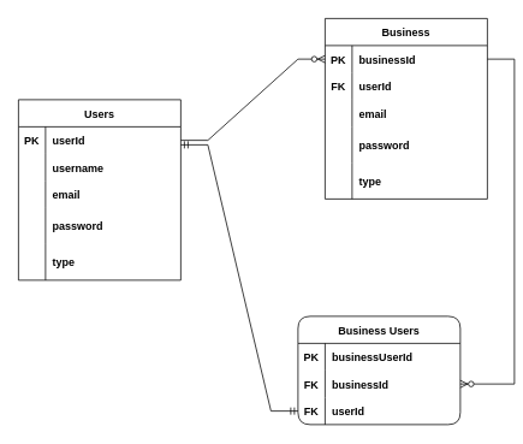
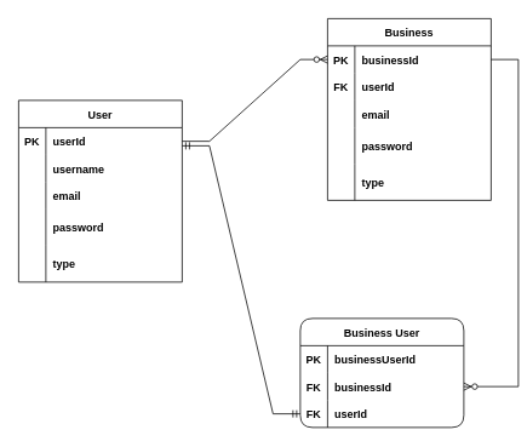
  <mxCell id="0" />
  <mxCell id="1" parent="0" />
- <mxCell id="2" value="Users" style="shape=table;startSize=30;container=1;collapsible=1;childLayout=tableLayout;fixedRows=1;rowLines=0;fontStyle=1;align=center;resizeLast=1;strokeWidth=1;" vertex="1" parent="1"><mxGeometry x="20" y="110" width="180" height="200" as="geometry"><mxRectangle x="80" y="180" width="70" height="30" as="alternateBounds" /></mxGeometry></mxCell>
+ <mxCell id="2" value="User" style="shape=table;startSize=30;container=1;collapsible=1;childLayout=tableLayout;fixedRows=1;rowLines=0;fontStyle=1;align=center;resizeLast=1;strokeWidth=1;" vertex="1" parent="1"><mxGeometry x="20" y="110" width="180" height="200" as="geometry"><mxRectangle x="80" y="180" width="70" height="30" as="alternateBounds" /></mxGeometry></mxCell>
  <mxCell id="3" value="" style="shape=tableRow;horizontal=0;startSize=0;swimlaneHead=0;swimlaneBody=0;fillColor=none;collapsible=0;dropTarget=0;points=[[0,0.5],[1,0.5]];portConstraint=eastwest;top=0;left=0;right=0;bottom=0;strokeColor=default;" vertex="1" parent="2"><mxGeometry y="30" width="180" height="30" as="geometry" /></mxCell>
  <mxCell id="4" value="PK" style="shape=partialRectangle;connectable=0;fillColor=none;top=0;left=0;bottom=0;right=0;editable=1;overflow=hidden;fontStyle=1" vertex="1" parent="3"><mxGeometry width="30" height="30" as="geometry"><mxRectangle width="30" height="30" as="alternateBounds" /></mxGeometry></mxCell>
  <mxCell id="5" value="userId" style="shape=partialRectangle;connectable=0;fillColor=none;top=0;left=0;bottom=0;right=0;align=left;spacingLeft=6;overflow=hidden;fontStyle=1" vertex="1" parent="3"><mxGeometry x="30" width="150" height="30" as="geometry"><mxRectangle width="150" height="30" as="alternateBounds" /></mxGeometry></mxCell>
  <mxCell id="6" value="" style="shape=tableRow;horizontal=0;startSize=0;swimlaneHead=0;swimlaneBody=0;fillColor=none;collapsible=0;dropTarget=0;points=[[0,0.5],[1,0.5]];portConstraint=eastwest;top=0;left=0;right=0;bottom=0;strokeColor=default;" vertex="1" parent="2"><mxGeometry y="60" width="180" height="30" as="geometry" /></mxCell>
  <mxCell id="7" value="" style="shape=partialRectangle;connectable=0;fillColor=none;top=0;left=0;bottom=0;right=0;editable=1;overflow=hidden;" vertex="1" parent="6"><mxGeometry width="30" height="30" as="geometry"><mxRectangle width="30" height="30" as="alternateBounds" /></mxGeometry></mxCell>
  <mxCell id="8" value="username" style="shape=partialRectangle;connectable=0;fillColor=none;top=0;left=0;bottom=0;right=0;align=left;spacingLeft=6;overflow=hidden;fontStyle=1" vertex="1" parent="6"><mxGeometry x="30" width="150" height="30" as="geometry"><mxRectangle width="150" height="30" as="alternateBounds" /></mxGeometry></mxCell>
  <mxCell id="9" value="" style="shape=tableRow;horizontal=0;startSize=0;swimlaneHead=0;swimlaneBody=0;fillColor=none;collapsible=0;dropTarget=0;points=[[0,0.5],[1,0.5]];portConstraint=eastwest;top=0;left=0;right=0;bottom=0;" vertex="1" parent="2"><mxGeometry y="90" width="180" height="30" as="geometry" /></mxCell>
  <mxCell id="10" value="" style="shape=partialRectangle;connectable=0;fillColor=none;top=0;left=0;bottom=0;right=0;editable=1;overflow=hidden;" vertex="1" parent="9"><mxGeometry width="30" height="30" as="geometry"><mxRectangle width="30" height="30" as="alternateBounds" /></mxGeometry></mxCell>
  <mxCell id="11" value="email" style="shape=partialRectangle;connectable=0;fillColor=none;top=0;left=0;bottom=0;right=0;align=left;spacingLeft=6;overflow=hidden;fontStyle=1" vertex="1" parent="9"><mxGeometry x="30" width="150" height="30" as="geometry"><mxRectangle width="150" height="30" as="alternateBounds" /></mxGeometry></mxCell>
  <mxCell id="12" value="" style="shape=tableRow;horizontal=0;startSize=0;swimlaneHead=0;swimlaneBody=0;fillColor=none;collapsible=0;dropTarget=0;points=[[0,0.5],[1,0.5]];portConstraint=eastwest;top=0;left=0;right=0;bottom=0;" vertex="1" parent="2"><mxGeometry y="120" width="180" height="40" as="geometry" /></mxCell>
  <mxCell id="13" value="" style="shape=partialRectangle;connectable=0;fillColor=none;top=0;left=0;bottom=0;right=0;editable=1;overflow=hidden;" vertex="1" parent="12"><mxGeometry width="30" height="40" as="geometry"><mxRectangle width="30" height="40" as="alternateBounds" /></mxGeometry></mxCell>
  <mxCell id="14" value="password" style="shape=partialRectangle;connectable=0;fillColor=none;top=0;left=0;bottom=0;right=0;align=left;spacingLeft=6;overflow=hidden;fontStyle=1" vertex="1" parent="12"><mxGeometry x="30" width="150" height="40" as="geometry"><mxRectangle width="150" height="40" as="alternateBounds" /></mxGeometry></mxCell>
  <mxCell id="15" value="" style="shape=tableRow;horizontal=0;startSize=0;swimlaneHead=0;swimlaneBody=0;fillColor=none;collapsible=0;dropTarget=0;points=[[0,0.5],[1,0.5]];portConstraint=eastwest;top=0;left=0;right=0;bottom=0;" vertex="1" parent="2"><mxGeometry y="160" width="180" height="40" as="geometry" /></mxCell>
  <mxCell id="16" value="" style="shape=partialRectangle;connectable=0;fillColor=none;top=0;left=0;bottom=0;right=0;editable=1;overflow=hidden;" vertex="1" parent="15"><mxGeometry width="30" height="40" as="geometry"><mxRectangle width="30" height="40" as="alternateBounds" /></mxGeometry></mxCell>
  <mxCell id="17" value="type" style="shape=partialRectangle;connectable=0;fillColor=none;top=0;left=0;bottom=0;right=0;align=left;spacingLeft=6;overflow=hidden;fontStyle=1" vertex="1" parent="15"><mxGeometry x="30" width="150" height="40" as="geometry"><mxRectangle width="150" height="40" as="alternateBounds" /></mxGeometry></mxCell>
  <mxCell id="18" value="Business" style="shape=table;startSize=30;container=1;collapsible=1;childLayout=tableLayout;fixedRows=1;rowLines=0;fontStyle=1;align=center;resizeLast=1;" vertex="1" parent="1"><mxGeometry x="360" y="20" width="180" height="200" as="geometry"><mxRectangle x="80" y="180" width="70" height="30" as="alternateBounds" /></mxGeometry></mxCell>
  <mxCell id="19" value="" style="shape=tableRow;horizontal=0;startSize=0;swimlaneHead=0;swimlaneBody=0;fillColor=none;collapsible=0;dropTarget=0;points=[[0,0.5],[1,0.5]];portConstraint=eastwest;top=0;left=0;right=0;bottom=0;" vertex="1" parent="18"><mxGeometry y="30" width="180" height="30" as="geometry" /></mxCell>
  <mxCell id="20" value="PK" style="shape=partialRectangle;connectable=0;fillColor=none;top=0;left=0;bottom=0;right=0;editable=1;overflow=hidden;fontStyle=1" vertex="1" parent="19"><mxGeometry width="30" height="30" as="geometry"><mxRectangle width="30" height="30" as="alternateBounds" /></mxGeometry></mxCell>
  <mxCell id="21" value="businessId" style="shape=partialRectangle;connectable=0;fillColor=none;top=0;left=0;bottom=0;right=0;align=left;spacingLeft=6;overflow=hidden;fontStyle=1" vertex="1" parent="19"><mxGeometry x="30" width="150" height="30" as="geometry"><mxRectangle width="150" height="30" as="alternateBounds" /></mxGeometry></mxCell>
  <mxCell id="22" value="" style="shape=tableRow;horizontal=0;startSize=0;swimlaneHead=0;swimlaneBody=0;fillColor=none;collapsible=0;dropTarget=0;points=[[0,0.5],[1,0.5]];portConstraint=eastwest;top=0;left=0;right=0;bottom=0;" vertex="1" parent="18"><mxGeometry y="60" width="180" height="30" as="geometry" /></mxCell>
  <mxCell id="23" value="FK" style="shape=partialRectangle;connectable=0;fillColor=none;top=0;left=0;bottom=0;right=0;editable=1;overflow=hidden;fontStyle=1" vertex="1" parent="22"><mxGeometry width="30" height="30" as="geometry"><mxRectangle width="30" height="30" as="alternateBounds" /></mxGeometry></mxCell>
  <mxCell id="24" value="userId" style="shape=partialRectangle;connectable=0;fillColor=none;top=0;left=0;bottom=0;right=0;align=left;spacingLeft=6;overflow=hidden;fontStyle=1" vertex="1" parent="22"><mxGeometry x="30" width="150" height="30" as="geometry"><mxRectangle width="150" height="30" as="alternateBounds" /></mxGeometry></mxCell>
  <mxCell id="25" value="" style="shape=tableRow;horizontal=0;startSize=0;swimlaneHead=0;swimlaneBody=0;fillColor=none;collapsible=0;dropTarget=0;points=[[0,0.5],[1,0.5]];portConstraint=eastwest;top=0;left=0;right=0;bottom=0;" vertex="1" parent="18"><mxGeometry y="90" width="180" height="30" as="geometry" /></mxCell>
  <mxCell id="26" value="" style="shape=partialRectangle;connectable=0;fillColor=none;top=0;left=0;bottom=0;right=0;editable=1;overflow=hidden;" vertex="1" parent="25"><mxGeometry width="30" height="30" as="geometry"><mxRectangle width="30" height="30" as="alternateBounds" /></mxGeometry></mxCell>
  <mxCell id="27" value="email" style="shape=partialRectangle;connectable=0;fillColor=none;top=0;left=0;bottom=0;right=0;align=left;spacingLeft=6;overflow=hidden;fontStyle=1" vertex="1" parent="25"><mxGeometry x="30" width="150" height="30" as="geometry"><mxRectangle width="150" height="30" as="alternateBounds" /></mxGeometry></mxCell>
  <mxCell id="28" value="" style="shape=tableRow;horizontal=0;startSize=0;swimlaneHead=0;swimlaneBody=0;fillColor=none;collapsible=0;dropTarget=0;points=[[0,0.5],[1,0.5]];portConstraint=eastwest;top=0;left=0;right=0;bottom=0;" vertex="1" parent="18"><mxGeometry y="120" width="180" height="40" as="geometry" /></mxCell>
  <mxCell id="29" value="" style="shape=partialRectangle;connectable=0;fillColor=none;top=0;left=0;bottom=0;right=0;editable=1;overflow=hidden;" vertex="1" parent="28"><mxGeometry width="30" height="40" as="geometry"><mxRectangle width="30" height="40" as="alternateBounds" /></mxGeometry></mxCell>
  <mxCell id="30" value="password" style="shape=partialRectangle;connectable=0;fillColor=none;top=0;left=0;bottom=0;right=0;align=left;spacingLeft=6;overflow=hidden;fontStyle=1" vertex="1" parent="28"><mxGeometry x="30" width="150" height="40" as="geometry"><mxRectangle width="150" height="40" as="alternateBounds" /></mxGeometry></mxCell>
  <mxCell id="31" value="" style="shape=tableRow;horizontal=0;startSize=0;swimlaneHead=0;swimlaneBody=0;fillColor=none;collapsible=0;dropTarget=0;points=[[0,0.5],[1,0.5]];portConstraint=eastwest;top=0;left=0;right=0;bottom=0;" vertex="1" parent="18"><mxGeometry y="160" width="180" height="40" as="geometry" /></mxCell>
  <mxCell id="32" value="" style="shape=partialRectangle;connectable=0;fillColor=none;top=0;left=0;bottom=0;right=0;editable=1;overflow=hidden;" vertex="1" parent="31"><mxGeometry width="30" height="40" as="geometry"><mxRectangle width="30" height="40" as="alternateBounds" /></mxGeometry></mxCell>
  <mxCell id="33" value="type" style="shape=partialRectangle;connectable=0;fillColor=none;top=0;left=0;bottom=0;right=0;align=left;spacingLeft=6;overflow=hidden;fontStyle=1" vertex="1" parent="31"><mxGeometry x="30" width="150" height="40" as="geometry"><mxRectangle width="150" height="40" as="alternateBounds" /></mxGeometry></mxCell>
  <mxCell id="34" value="" style="edgeStyle=entityRelationEdgeStyle;fontSize=12;html=1;endArrow=ERzeroToMany;endFill=1;rounded=0;exitX=1;exitY=0.5;exitDx=0;exitDy=0;entryX=0;entryY=0.5;entryDx=0;entryDy=0;" edge="1" parent="1" target="19"><mxGeometry width="100" height="100" relative="1" as="geometry"><mxPoint x="200" y="155" as="sourcePoint" /><mxPoint x="350" y="90" as="targetPoint" /></mxGeometry></mxCell>
- <mxCell id="35" value="Business Users" style="shape=table;startSize=30;container=1;collapsible=1;childLayout=tableLayout;fixedRows=1;rowLines=0;fontStyle=1;align=center;resizeLast=1;rounded=1;" vertex="1" parent="1"><mxGeometry x="330" y="350" width="180" height="120" as="geometry"><mxRectangle x="80" y="180" width="70" height="30" as="alternateBounds" /></mxGeometry></mxCell>
+ <mxCell id="35" value="Business User" style="shape=table;startSize=30;container=1;collapsible=1;childLayout=tableLayout;fixedRows=1;rowLines=0;fontStyle=1;align=center;resizeLast=1;rounded=1;" vertex="1" parent="1"><mxGeometry x="330" y="350" width="180" height="120" as="geometry"><mxRectangle x="80" y="180" width="70" height="30" as="alternateBounds" /></mxGeometry></mxCell>
  <mxCell id="36" value="" style="shape=tableRow;horizontal=0;startSize=0;swimlaneHead=0;swimlaneBody=0;fillColor=none;collapsible=0;dropTarget=0;points=[[0,0.5],[1,0.5]];portConstraint=eastwest;top=0;left=0;right=0;bottom=0;" vertex="1" parent="35"><mxGeometry y="30" width="180" height="30" as="geometry" /></mxCell>
  <mxCell id="37" value="PK" style="shape=partialRectangle;connectable=0;fillColor=none;top=0;left=0;bottom=0;right=0;editable=1;overflow=hidden;fontStyle=1" vertex="1" parent="36"><mxGeometry width="30" height="30" as="geometry"><mxRectangle width="30" height="30" as="alternateBounds" /></mxGeometry></mxCell>
  <mxCell id="38" value="businessUserId" style="shape=partialRectangle;connectable=0;fillColor=none;top=0;left=0;bottom=0;right=0;align=left;spacingLeft=6;overflow=hidden;fontStyle=1" vertex="1" parent="36"><mxGeometry x="30" width="150" height="30" as="geometry"><mxRectangle width="150" height="30" as="alternateBounds" /></mxGeometry></mxCell>
  <mxCell id="39" value="" style="shape=tableRow;horizontal=0;startSize=0;swimlaneHead=0;swimlaneBody=0;fillColor=none;collapsible=0;dropTarget=0;points=[[0,0.5],[1,0.5]];portConstraint=eastwest;top=0;left=0;right=0;bottom=0;" vertex="1" parent="35"><mxGeometry y="60" width="180" height="30" as="geometry" /></mxCell>
  <mxCell id="40" value="FK" style="shape=partialRectangle;connectable=0;fillColor=none;top=0;left=0;bottom=0;right=0;editable=1;overflow=hidden;fontStyle=1" vertex="1" parent="39"><mxGeometry width="30" height="30" as="geometry"><mxRectangle width="30" height="30" as="alternateBounds" /></mxGeometry></mxCell>
  <mxCell id="41" value="businessId" style="shape=partialRectangle;connectable=0;fillColor=none;top=0;left=0;bottom=0;right=0;align=left;spacingLeft=6;overflow=hidden;fontStyle=1" vertex="1" parent="39"><mxGeometry x="30" width="150" height="30" as="geometry"><mxRectangle width="150" height="30" as="alternateBounds" /></mxGeometry></mxCell>
  <mxCell id="42" value="" style="shape=tableRow;horizontal=0;startSize=0;swimlaneHead=0;swimlaneBody=0;fillColor=none;collapsible=0;dropTarget=0;points=[[0,0.5],[1,0.5]];portConstraint=eastwest;top=0;left=0;right=0;bottom=0;" vertex="1" parent="35"><mxGeometry y="90" width="180" height="30" as="geometry" /></mxCell>
  <mxCell id="43" value="FK" style="shape=partialRectangle;connectable=0;fillColor=none;top=0;left=0;bottom=0;right=0;editable=1;overflow=hidden;fontStyle=1" vertex="1" parent="42"><mxGeometry width="30" height="30" as="geometry"><mxRectangle width="30" height="30" as="alternateBounds" /></mxGeometry></mxCell>
  <mxCell id="44" value="userId" style="shape=partialRectangle;connectable=0;fillColor=none;top=0;left=0;bottom=0;right=0;align=left;spacingLeft=6;overflow=hidden;fontStyle=1" vertex="1" parent="42"><mxGeometry x="30" width="150" height="30" as="geometry"><mxRectangle width="150" height="30" as="alternateBounds" /></mxGeometry></mxCell>
  <mxCell id="45" value="" style="edgeStyle=entityRelationEdgeStyle;fontSize=12;html=1;endArrow=ERzeroToMany;endFill=1;rounded=0;entryX=1;entryY=0.5;entryDx=0;entryDy=0;" edge="1" parent="1" target="39"><mxGeometry width="100" height="100" relative="1" as="geometry"><mxPoint x="540" y="65" as="sourcePoint" /><mxPoint x="690" y="260" as="targetPoint" /></mxGeometry></mxCell>
  <mxCell id="46" value="" style="edgeStyle=entityRelationEdgeStyle;fontSize=12;html=1;endArrow=ERmandOne;startArrow=ERmandOne;rounded=0;entryX=0;entryY=0.5;entryDx=0;entryDy=0;" edge="1" parent="1" target="42"><mxGeometry width="100" height="100" relative="1" as="geometry"><mxPoint x="200" y="160" as="sourcePoint" /><mxPoint x="290" y="430" as="targetPoint" /></mxGeometry></mxCell>
